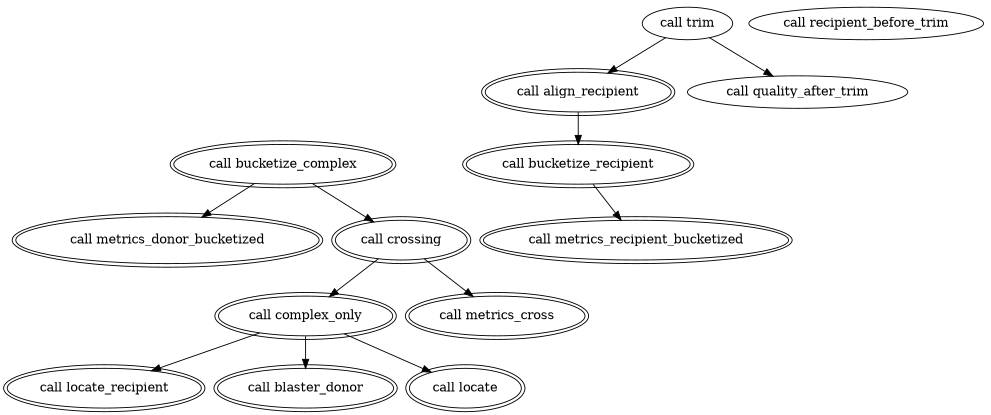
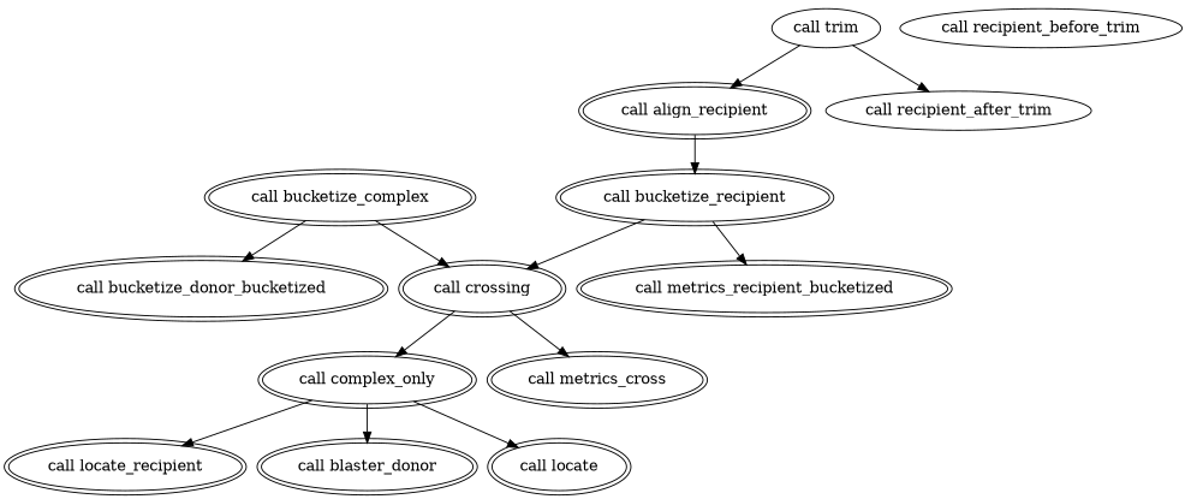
  digraph {
    compound=true
    node [peripheries=2 shape=oval]
    n1 [label="call bucketize_complex"]
    n2 [label="call crossing"]
-   n3 [label="call metrics_donor_bucketized"]
+   n3 [label="call bucketize_donor_bucketized"]
    n4 [label="call complex_only"]
    n5 [label="call metrics_cross"]
    n6 [label="call bucketize_recipient"]
    n7 [label="call metrics_recipient_bucketized"]
    n8 [label="call locate_recipient"]
    n9 [label="call blaster_donor"]
    n10 [label="call locate"]
    n11 [label="call align_recipient"]
    n12 [label="call trim" peripheries="" shape=""]
-   n13 [label="call quality_after_trim" peripheries="" shape=""]
+   n13 [label="call recipient_after_trim" peripheries="" shape=""]
    n14 [label="call recipient_before_trim" peripheries="" shape=""]
    n1 -> n2
    n1 -> n3
    n2 -> n4
    n2 -> n5
    n4 -> n8
    n4 -> n9
    n4 -> n10
+   n6 -> n2
    n6 -> n7
    n11 -> n6
    n12 -> n11
    n12 -> n13
  }
